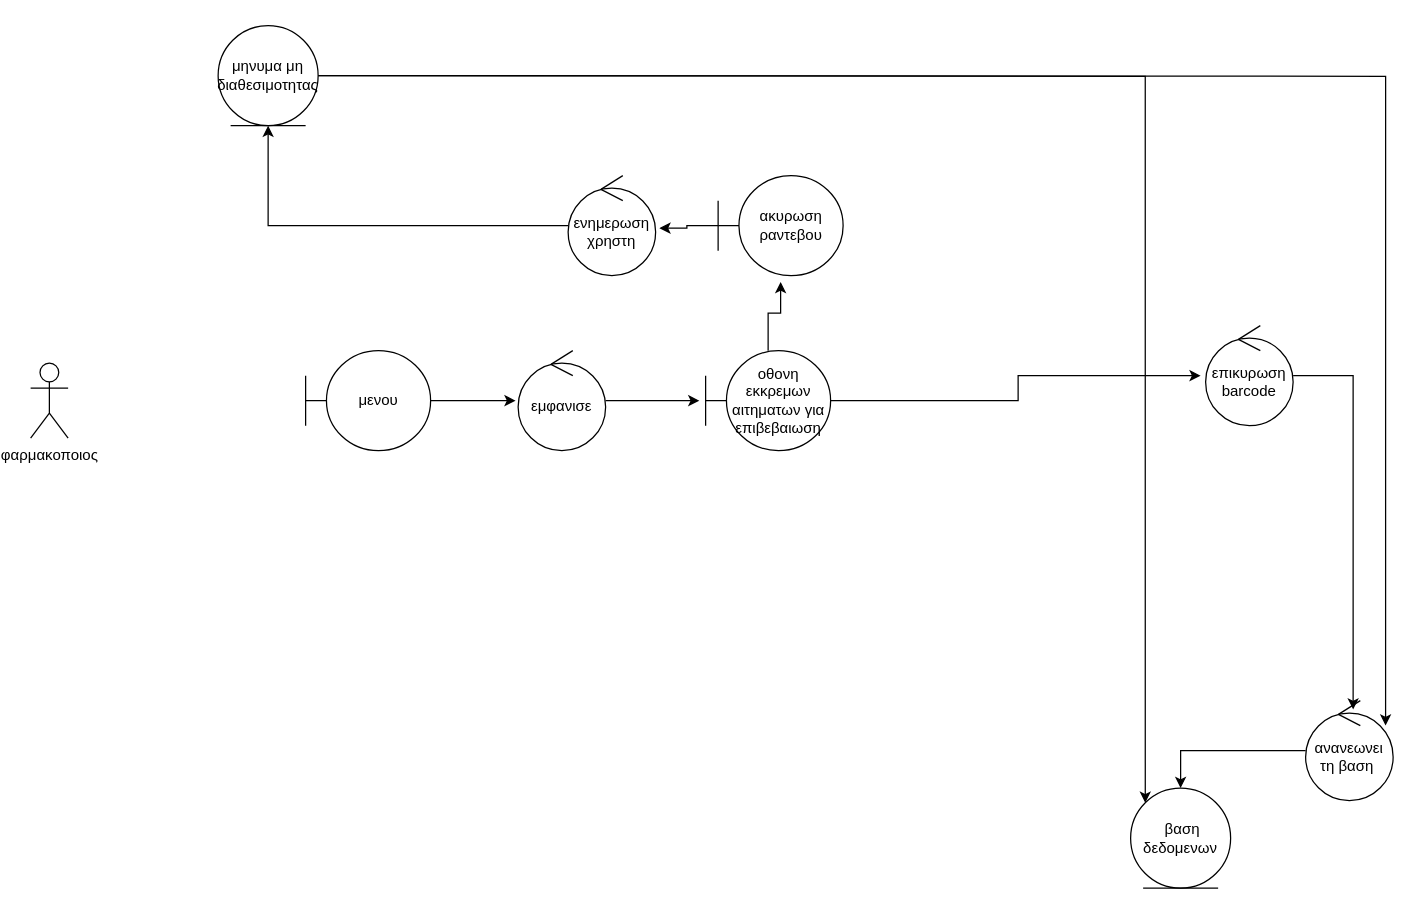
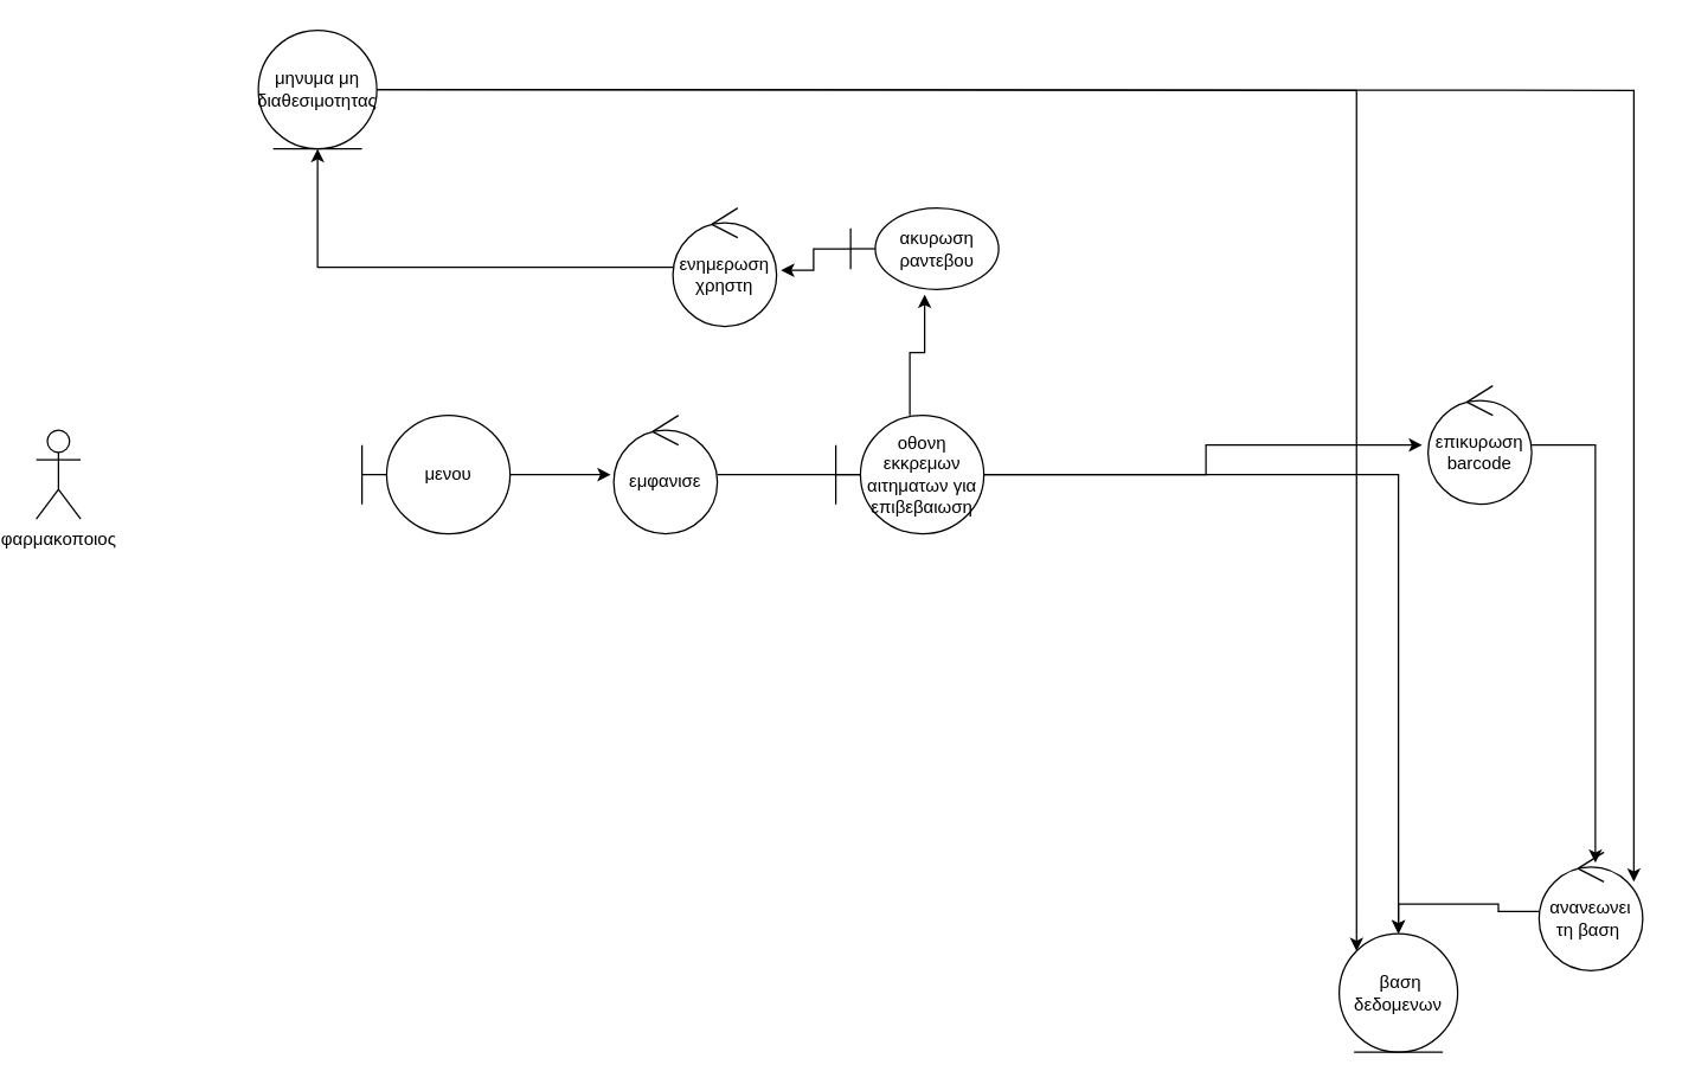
  <mxCell id="0" />
  <mxCell id="1" parent="0" />
  <mxCell id="2" value="φαρμακοποιος" style="shape=umlActor;verticalLabelPosition=bottom;verticalAlign=top;html=1;" parent="1" vertex="1"><mxGeometry x="20" y="290" width="30" height="60" as="geometry" /></mxCell>
  <mxCell id="3" style="edgeStyle=orthogonalEdgeStyle;rounded=0;orthogonalLoop=1;jettySize=auto;html=1;entryX=-0.029;entryY=0.5;entryDx=0;entryDy=0;entryPerimeter=0;" parent="1" source="4" target="6" edge="1"><mxGeometry relative="1" as="geometry" /></mxCell>
  <mxCell id="4" value="μενου" style="shape=umlBoundary;whiteSpace=wrap;html=1;" parent="1" vertex="1"><mxGeometry x="240" y="280" width="100" height="80" as="geometry" /></mxCell>
- <mxCell id="5" style="edgeStyle=orthogonalEdgeStyle;rounded=0;orthogonalLoop=1;jettySize=auto;html=1;entryX=-0.05;entryY=0.5;entryDx=0;entryDy=0;entryPerimeter=0;" parent="1" source="6" target="9" edge="1"><mxGeometry relative="1" as="geometry" /></mxCell>
+ <mxCell id="5" style="edgeStyle=orthogonalEdgeStyle;rounded=0;orthogonalLoop=1;jettySize=auto;html=1;" parent="1" source="6" target="19" edge="1"><mxGeometry relative="1" as="geometry" /></mxCell>
  <mxCell id="6" value="εμφανισε" style="ellipse;shape=umlControl;whiteSpace=wrap;html=1;" parent="1" vertex="1"><mxGeometry x="410" y="280" width="70" height="80" as="geometry" /></mxCell>
  <mxCell id="7" style="edgeStyle=orthogonalEdgeStyle;rounded=0;orthogonalLoop=1;jettySize=auto;html=1;entryX=0.5;entryY=1.063;entryDx=0;entryDy=0;entryPerimeter=0;" parent="1" source="9" target="11" edge="1"><mxGeometry relative="1" as="geometry" /></mxCell>
  <mxCell id="8" style="edgeStyle=orthogonalEdgeStyle;rounded=0;orthogonalLoop=1;jettySize=auto;html=1;entryX=-0.057;entryY=0.5;entryDx=0;entryDy=0;entryPerimeter=0;" parent="1" source="9" target="18" edge="1"><mxGeometry relative="1" as="geometry" /></mxCell>
  <mxCell id="9" value="οθονη εκκρεμων αιτηματων για επιβεβαιωση" style="shape=umlBoundary;whiteSpace=wrap;html=1;" parent="1" vertex="1"><mxGeometry x="560" y="280" width="100" height="80" as="geometry" /></mxCell>
  <mxCell id="10" style="edgeStyle=orthogonalEdgeStyle;rounded=0;orthogonalLoop=1;jettySize=auto;html=1;entryX=1.043;entryY=0.525;entryDx=0;entryDy=0;entryPerimeter=0;" parent="1" source="11" target="13" edge="1"><mxGeometry relative="1" as="geometry" /></mxCell>
- <mxCell id="11" value="ακυρωση ραντεβου" style="shape=umlBoundary;whiteSpace=wrap;html=1;" parent="1" vertex="1"><mxGeometry x="570" y="140" width="100" height="80" as="geometry" /></mxCell>
+ <mxCell id="11" value="ακυρωση ραντεβου" style="shape=umlBoundary;whiteSpace=wrap;html=1;" parent="1" vertex="1"><mxGeometry x="570" y="140" width="100" height="55" as="geometry" /></mxCell>
  <mxCell id="12" style="edgeStyle=orthogonalEdgeStyle;rounded=0;orthogonalLoop=1;jettySize=auto;html=1;entryX=0.5;entryY=1;entryDx=0;entryDy=0;" parent="1" source="13" target="21" edge="1"><mxGeometry relative="1" as="geometry"><mxPoint x="150" y="120" as="targetPoint" /></mxGeometry></mxCell>
  <mxCell id="13" value="ενημερωση χρηστη" style="ellipse;shape=umlControl;whiteSpace=wrap;html=1;" parent="1" vertex="1"><mxGeometry x="450" y="140" width="70" height="80" as="geometry" /></mxCell>
  <mxCell id="14" style="edgeStyle=orthogonalEdgeStyle;rounded=0;orthogonalLoop=1;jettySize=auto;html=1;entryX=0;entryY=0;entryDx=0;entryDy=0;" parent="1" target="19" edge="1"><mxGeometry relative="1" as="geometry"><mxPoint x="250" y="60" as="sourcePoint" /></mxGeometry></mxCell>
  <mxCell id="15" style="edgeStyle=orthogonalEdgeStyle;rounded=0;orthogonalLoop=1;jettySize=auto;html=1;entryX=0.914;entryY=0.25;entryDx=0;entryDy=0;entryPerimeter=0;" edge="1" parent="1" target="20"><mxGeometry relative="1" as="geometry"><mxPoint x="1142" y="550" as="targetPoint" /><mxPoint x="250" y="60" as="sourcePoint" /></mxGeometry></mxCell>
  <mxCell id="16" style="edgeStyle=orthogonalEdgeStyle;rounded=0;orthogonalLoop=1;jettySize=auto;html=1;entryX=0.5;entryY=0;entryDx=0;entryDy=0;startArrow=none;" parent="1" source="20" target="19" edge="1"><mxGeometry relative="1" as="geometry" /></mxCell>
  <mxCell id="17" style="edgeStyle=orthogonalEdgeStyle;rounded=0;orthogonalLoop=1;jettySize=auto;html=1;entryX=0.543;entryY=0.088;entryDx=0;entryDy=0;entryPerimeter=0;" edge="1" parent="1" source="18" target="20"><mxGeometry relative="1" as="geometry" /></mxCell>
  <mxCell id="18" value="επικυρωση barcode" style="ellipse;shape=umlControl;whiteSpace=wrap;html=1;" parent="1" vertex="1"><mxGeometry x="960" y="260" width="70" height="80" as="geometry" /></mxCell>
  <mxCell id="19" value="&amp;nbsp;βαση δεδομενων" style="ellipse;shape=umlEntity;whiteSpace=wrap;html=1;" parent="1" vertex="1"><mxGeometry x="900" y="630" width="80" height="80" as="geometry" /></mxCell>
- <mxCell id="20" value="ανανεωνει τη βαση&amp;nbsp;" style="ellipse;shape=umlControl;whiteSpace=wrap;html=1;" vertex="1" parent="1"><mxGeometry x="1040" y="560" width="70" height="80" as="geometry" /></mxCell>
+ <mxCell id="20" value="ανανεωνει τη βαση&amp;nbsp;" style="ellipse;shape=umlControl;whiteSpace=wrap;html=1;" vertex="1" parent="1"><mxGeometry x="1035" y="575" width="70" height="80" as="geometry" /></mxCell>
  <mxCell id="21" value="μηνυμα μη διαθεσιμοτητας" style="ellipse;shape=umlEntity;whiteSpace=wrap;html=1;" vertex="1" parent="1"><mxGeometry x="170" y="20" width="80" height="80" as="geometry" /></mxCell>
